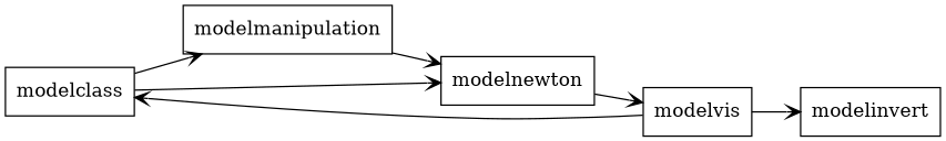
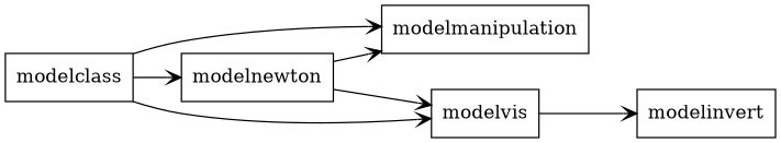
  digraph {
    rankdir=LR
    node [shape=box]
    edge [arrowhead=open arrowtail=none]
    n1 [label=modelclass]
    n2 [label=modelmanipulation]
    n3 [label=modelnewton]
    n4 [label=modelvis]
    n5 [label=modelinvert]
    n1 -> n2
    n1 -> n3
-   n4 -> n1
-   n2 -> n3
+   n1 -> n4
+   n3 -> n2
    n3 -> n4
    n4 -> n5
  }
